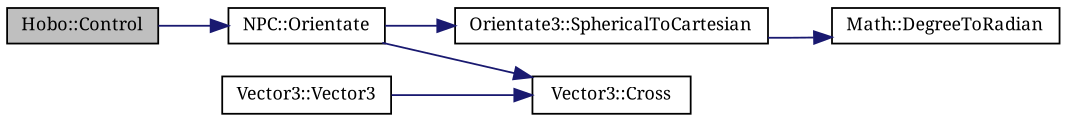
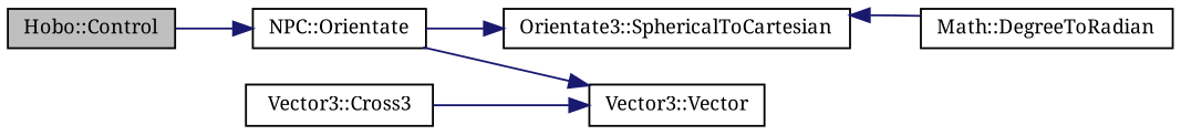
  digraph {
    fontname="Noto Serif"
    rankdir=LR
    node [color=black fontname="Noto Serif" fontsize=10 shape=record]
    edge [color=midnightblue fontname="Noto Serif" fontsize=10 labelfontname=Helvetica labelfontsize=10 style=solid]
    n1 [fillcolor=grey75 fontcolor=black height=0.2 label="Hobo::Control" style=filled width=0.4]
    n2 [height=0.2 label="NPC::Orientate" width=0.4]
    n3 [height=0.2 label="Orientate3::SphericalToCartesian" width=0.4]
-   n4 [height=0.2 label="Vector3::Cross" width=0.4]
+   n4 [height=0.2 label="Vector3::Vector" width=0.4]
    n5 [height=0.2 label="Math::DegreeToRadian" width=0.4]
-   n6 [height=0.2 label="Vector3::Vector3" width=0.4]
+   n6 [height=0.2 label="Vector3::Cross3" width=0.4]
    n1 -> n2
    n2 -> n3
    n2 -> n4
-   n3 -> n5
+   n5 -> n3
    n6 -> n4
  }
